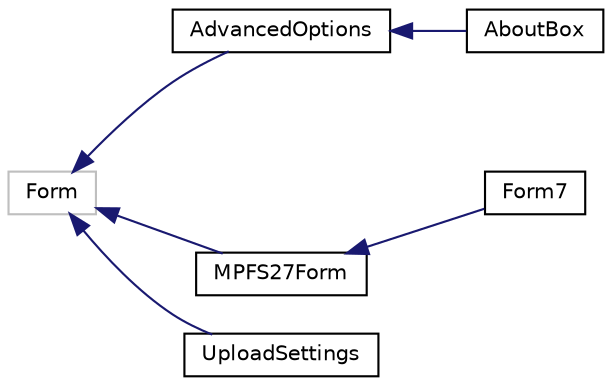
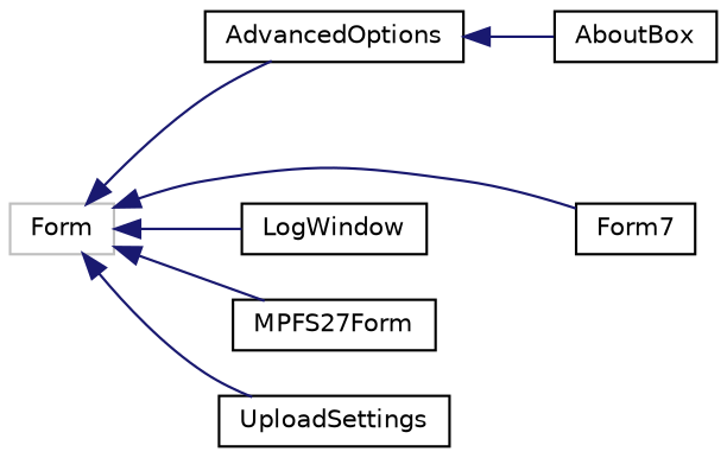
  digraph {
    rankdir=LR
    node [color=black fillcolor=white fontname=Helvetica fontsize=10 shape=record style=filled]
    edge [color=midnightblue dir=back fontname=Helvetica fontsize=10 labelfontname=Helvetica labelfontsize=10 style=solid]
    n1 [color=grey75 height=0.2 label=Form width=0.4]
    n2 [height=0.2 label=Form7 width=0.4]
    n3 [height=0.2 label=AdvancedOptions width=0.4]
+   n4 [height=0.2 label=LogWindow width=0.4]
    n5 [height=0.2 label=MPFS27Form width=0.4]
    n6 [height=0.2 label=UploadSettings width=0.4]
    n7 [height=0.2 label=AboutBox width=0.4]
-   n5 -> n2
+   n1 -> n2
    n1 -> n3
+   n1 -> n4
    n1 -> n5
    n1 -> n6
    n3 -> n7
  }
